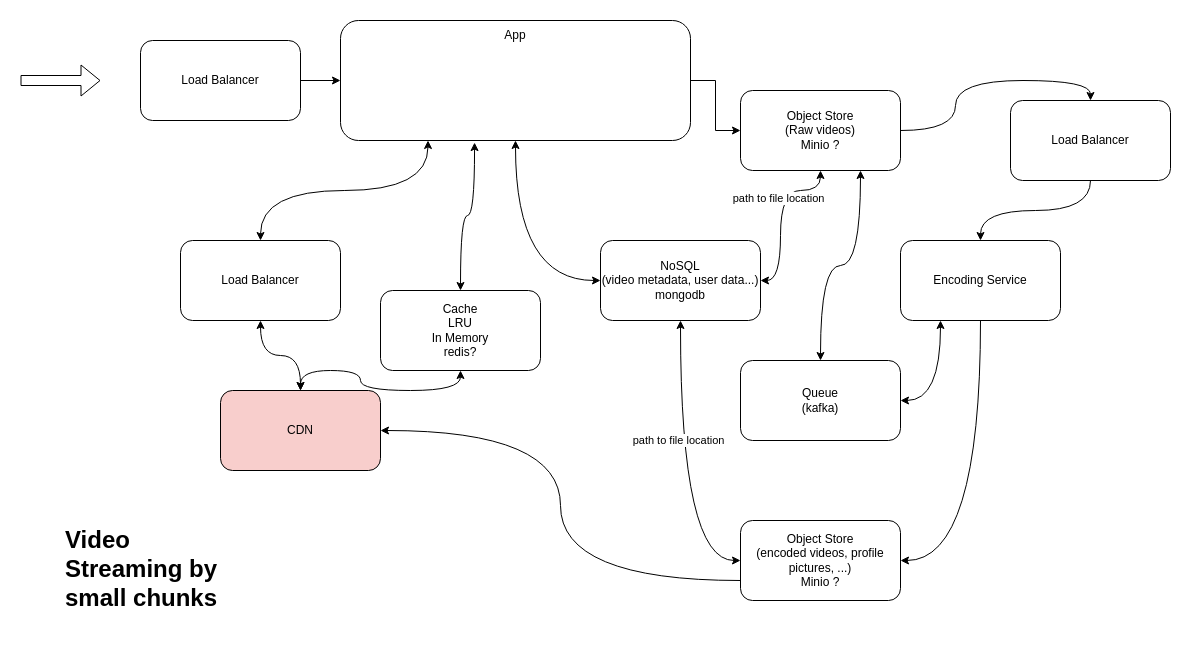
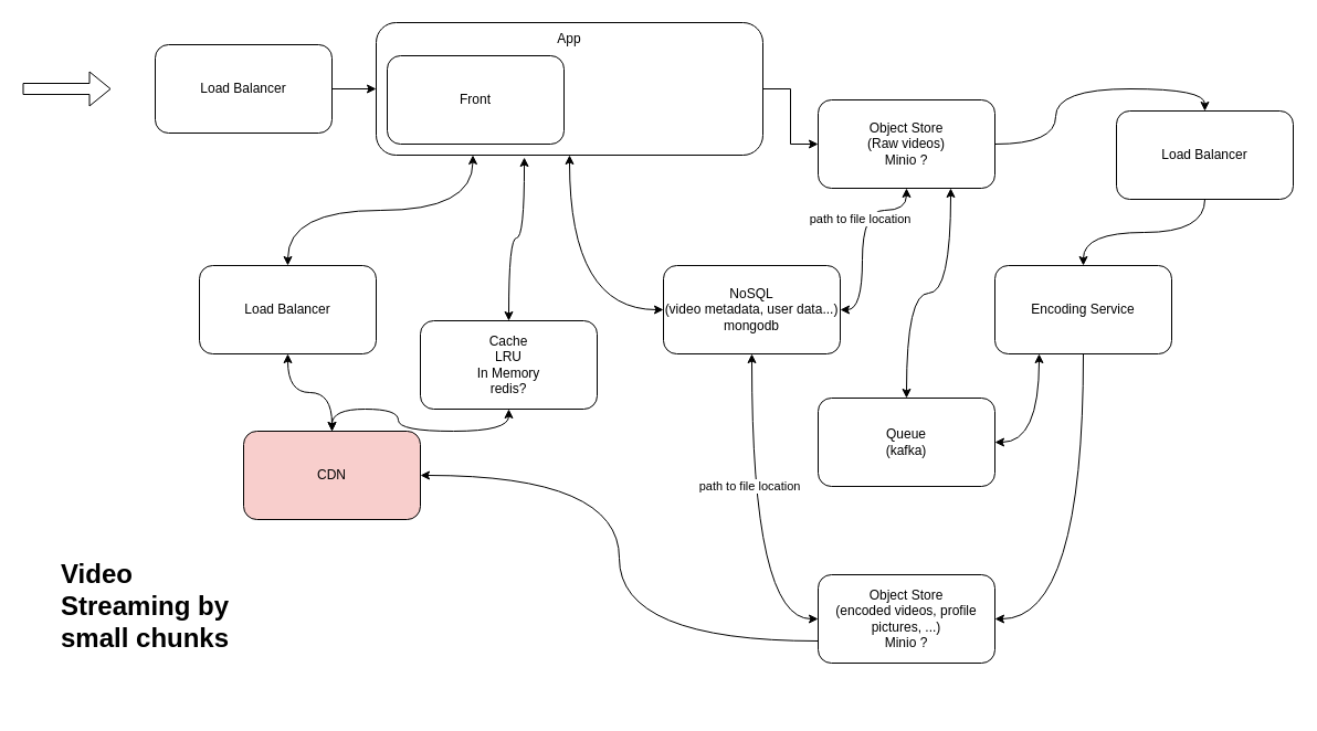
  <mxCell id="0" />
  <mxCell id="1" parent="0" />
  <mxCell id="2" style="edgeStyle=orthogonalEdgeStyle;rounded=0;orthogonalLoop=1;jettySize=auto;html=1;entryX=0;entryY=0.5;entryDx=0;entryDy=0;" parent="1" source="3" target="13" edge="1"><mxGeometry relative="1" as="geometry" /></mxCell>
  <mxCell id="3" value="Load Balancer" style="rounded=1;whiteSpace=wrap;html=1;fontFamily=Helvetica;" parent="1" vertex="1"><mxGeometry x="140" y="40" width="160" height="80" as="geometry" /></mxCell>
  <mxCell id="4" style="edgeStyle=orthogonalEdgeStyle;rounded=0;orthogonalLoop=1;jettySize=auto;html=1;entryX=1;entryY=0.5;entryDx=0;entryDy=0;curved=1;exitX=0.5;exitY=1;exitDx=0;exitDy=0;startArrow=classic;startFill=1;" parent="1" source="7" target="17" edge="1"><mxGeometry relative="1" as="geometry"><Array as="points"><mxPoint x="820" y="190" /><mxPoint x="780" y="190" /><mxPoint x="780" y="280" /></Array></mxGeometry></mxCell>
  <mxCell id="5" value="path to file location" style="edgeLabel;html=1;align=center;verticalAlign=middle;resizable=0;points=[];" parent="4" vertex="1" connectable="0"><mxGeometry x="-0.209" y="-3" relative="1" as="geometry"><mxPoint as="offset" /></mxGeometry></mxCell>
  <mxCell id="6" style="edgeStyle=orthogonalEdgeStyle;rounded=0;orthogonalLoop=1;jettySize=auto;html=1;entryX=0.5;entryY=0;entryDx=0;entryDy=0;startArrow=none;startFill=0;curved=1;" parent="1" source="7" target="26" edge="1"><mxGeometry relative="1" as="geometry" /></mxCell>
  <mxCell id="7" value="Object Store&lt;br&gt;(Raw videos)&lt;br&gt;Minio ?" style="rounded=1;whiteSpace=wrap;html=1;fontFamily=Helvetica;" parent="1" vertex="1"><mxGeometry x="740" y="90" width="160" height="80" as="geometry" /></mxCell>
  <mxCell id="8" value="" style="shape=flexArrow;endArrow=classic;html=1;rounded=0;" parent="1" edge="1"><mxGeometry width="50" height="50" relative="1" as="geometry"><mxPoint x="20" y="80" as="sourcePoint" /><mxPoint x="100" y="80" as="targetPoint" /></mxGeometry></mxCell>
  <mxCell id="9" style="edgeStyle=orthogonalEdgeStyle;rounded=0;orthogonalLoop=1;jettySize=auto;html=1;curved=1;exitX=1;exitY=0.5;exitDx=0;exitDy=0;entryX=0.25;entryY=1;entryDx=0;entryDy=0;startArrow=classic;startFill=1;" parent="1" source="11" target="20" edge="1"><mxGeometry relative="1" as="geometry" /></mxCell>
  <mxCell id="10" style="edgeStyle=orthogonalEdgeStyle;rounded=0;orthogonalLoop=1;jettySize=auto;html=1;entryX=0.75;entryY=1;entryDx=0;entryDy=0;startArrow=classic;startFill=1;curved=1;" parent="1" source="11" target="7" edge="1"><mxGeometry relative="1" as="geometry" /></mxCell>
  <mxCell id="11" value="Queue&lt;br&gt;(kafka)" style="rounded=1;whiteSpace=wrap;html=1;fontFamily=Helvetica;" parent="1" vertex="1"><mxGeometry x="740" y="360" width="160" height="80" as="geometry" /></mxCell>
  <mxCell id="12" value="" style="group" parent="1" vertex="1" connectable="0"><mxGeometry x="340" y="20" width="350" height="120" as="geometry" /></mxCell>
  <mxCell id="13" value="" style="rounded=1;whiteSpace=wrap;html=1;fontFamily=Helvetica;" parent="12" vertex="1"><mxGeometry width="350" height="120" as="geometry" /></mxCell>
+ <mxCell id="14" value="Front" style="rounded=1;whiteSpace=wrap;html=1;fontFamily=Helvetica;" parent="12" vertex="1"><mxGeometry x="10" y="30" width="160" height="80" as="geometry" /></mxCell>
  <mxCell id="15" value="App" style="text;html=1;strokeColor=none;fillColor=none;align=center;verticalAlign=middle;whiteSpace=wrap;rounded=0;" parent="12" vertex="1"><mxGeometry x="145" width="60" height="30" as="geometry" /></mxCell>
  <mxCell id="16" style="edgeStyle=orthogonalEdgeStyle;rounded=0;orthogonalLoop=1;jettySize=auto;html=1;" parent="1" source="13" target="7" edge="1"><mxGeometry relative="1" as="geometry" /></mxCell>
  <mxCell id="17" value="NoSQL&lt;br&gt;(video metadata, user data...)&lt;br&gt;mongodb" style="rounded=1;whiteSpace=wrap;html=1;fontFamily=Helvetica;" parent="1" vertex="1"><mxGeometry x="600" y="240" width="160" height="80" as="geometry" /></mxCell>
  <mxCell id="18" style="edgeStyle=orthogonalEdgeStyle;rounded=0;orthogonalLoop=1;jettySize=auto;html=1;entryX=0;entryY=0.5;entryDx=0;entryDy=0;startArrow=classic;startFill=1;curved=1;" parent="1" source="13" target="17" edge="1"><mxGeometry relative="1" as="geometry"><Array as="points"><mxPoint x="515" y="280" /></Array></mxGeometry></mxCell>
  <mxCell id="19" style="edgeStyle=orthogonalEdgeStyle;rounded=0;orthogonalLoop=1;jettySize=auto;html=1;entryX=1;entryY=0.5;entryDx=0;entryDy=0;curved=1;" parent="1" source="20" target="22" edge="1"><mxGeometry relative="1" as="geometry" /></mxCell>
  <mxCell id="20" value="Encoding Service" style="rounded=1;whiteSpace=wrap;html=1;fontFamily=Helvetica;" parent="1" vertex="1"><mxGeometry x="900" y="240" width="160" height="80" as="geometry" /></mxCell>
  <mxCell id="21" style="edgeStyle=orthogonalEdgeStyle;rounded=0;orthogonalLoop=1;jettySize=auto;html=1;entryX=1;entryY=0.5;entryDx=0;entryDy=0;exitX=0;exitY=0.75;exitDx=0;exitDy=0;curved=1;" parent="1" source="22" target="27" edge="1"><mxGeometry relative="1" as="geometry" /></mxCell>
  <mxCell id="22" value="Object Store&lt;br&gt;(encoded videos, profile pictures, ...)&lt;br&gt;Minio ?" style="rounded=1;whiteSpace=wrap;html=1;fontFamily=Helvetica;" parent="1" vertex="1"><mxGeometry x="740" y="520" width="160" height="80" as="geometry" /></mxCell>
  <mxCell id="23" style="edgeStyle=orthogonalEdgeStyle;rounded=0;orthogonalLoop=1;jettySize=auto;html=1;entryX=0;entryY=0.5;entryDx=0;entryDy=0;curved=1;exitX=0.5;exitY=1;exitDx=0;exitDy=0;startArrow=classic;startFill=1;" parent="1" source="17" target="22" edge="1"><mxGeometry relative="1" as="geometry"><mxPoint x="630" y="430" as="sourcePoint" /><mxPoint x="570" y="590" as="targetPoint" /></mxGeometry></mxCell>
  <mxCell id="24" value="path to file location" style="edgeLabel;html=1;align=center;verticalAlign=middle;resizable=0;points=[];" parent="23" vertex="1" connectable="0"><mxGeometry x="-0.209" y="-3" relative="1" as="geometry"><mxPoint as="offset" /></mxGeometry></mxCell>
  <mxCell id="25" style="edgeStyle=orthogonalEdgeStyle;rounded=0;orthogonalLoop=1;jettySize=auto;html=1;curved=1;" parent="1" source="26" target="20" edge="1"><mxGeometry relative="1" as="geometry" /></mxCell>
  <mxCell id="26" value="Load Balancer" style="rounded=1;whiteSpace=wrap;html=1;fontFamily=Helvetica;" parent="1" vertex="1"><mxGeometry x="1010" y="100" width="160" height="80" as="geometry" /></mxCell>
  <mxCell id="27" value="CDN" style="rounded=1;whiteSpace=wrap;html=1;fontFamily=Helvetica;fillColor=#f8cecc;" parent="1" vertex="1"><mxGeometry x="220" y="390" width="160" height="80" as="geometry" /></mxCell>
  <mxCell id="28" style="edgeStyle=orthogonalEdgeStyle;rounded=0;orthogonalLoop=1;jettySize=auto;html=1;curved=1;startArrow=classic;startFill=1;" parent="1" source="29" target="27" edge="1"><mxGeometry relative="1" as="geometry" /></mxCell>
  <mxCell id="29" value="Cache&lt;br&gt;LRU&lt;br&gt;In Memory&lt;br&gt;redis?" style="rounded=1;whiteSpace=wrap;html=1;fontFamily=Helvetica;" parent="1" vertex="1"><mxGeometry x="380" y="290" width="160" height="80" as="geometry" /></mxCell>
  <mxCell id="30" style="edgeStyle=orthogonalEdgeStyle;rounded=0;orthogonalLoop=1;jettySize=auto;html=1;entryX=0.383;entryY=1.017;entryDx=0;entryDy=0;entryPerimeter=0;curved=1;startArrow=classic;startFill=1;" parent="1" source="29" target="13" edge="1"><mxGeometry relative="1" as="geometry" /></mxCell>
  <mxCell id="31" style="edgeStyle=orthogonalEdgeStyle;rounded=0;orthogonalLoop=1;jettySize=auto;html=1;entryX=0.25;entryY=1;entryDx=0;entryDy=0;curved=1;startArrow=classic;startFill=1;" parent="1" source="33" target="13" edge="1"><mxGeometry relative="1" as="geometry" /></mxCell>
  <mxCell id="32" style="edgeStyle=orthogonalEdgeStyle;rounded=0;orthogonalLoop=1;jettySize=auto;html=1;curved=1;startArrow=classic;startFill=1;" parent="1" source="33" target="27" edge="1"><mxGeometry relative="1" as="geometry" /></mxCell>
  <mxCell id="33" value="Load Balancer" style="rounded=1;whiteSpace=wrap;html=1;fontFamily=Helvetica;" parent="1" vertex="1"><mxGeometry x="180" y="240" width="160" height="80" as="geometry" /></mxCell>
- <mxCell id="34" value="&lt;h1&gt;Video Streaming by small chunks&lt;/h1&gt;" style="text;html=1;strokeColor=none;fillColor=none;spacing=5;spacingTop=-20;whiteSpace=wrap;overflow=hidden;rounded=0;" parent="1" vertex="1"><mxGeometry x="60" y="520" width="190" height="120" as="geometry" /></mxCell>
+ <mxCell id="34" value="&lt;h1&gt;Video Streaming by small chunks&lt;/h1&gt;" style="text;html=1;strokeColor=none;fillColor=none;spacing=5;spacingTop=-20;whiteSpace=wrap;overflow=hidden;rounded=0;" parent="1" vertex="1"><mxGeometry x="50" y="500" width="190" height="120" as="geometry" /></mxCell>
